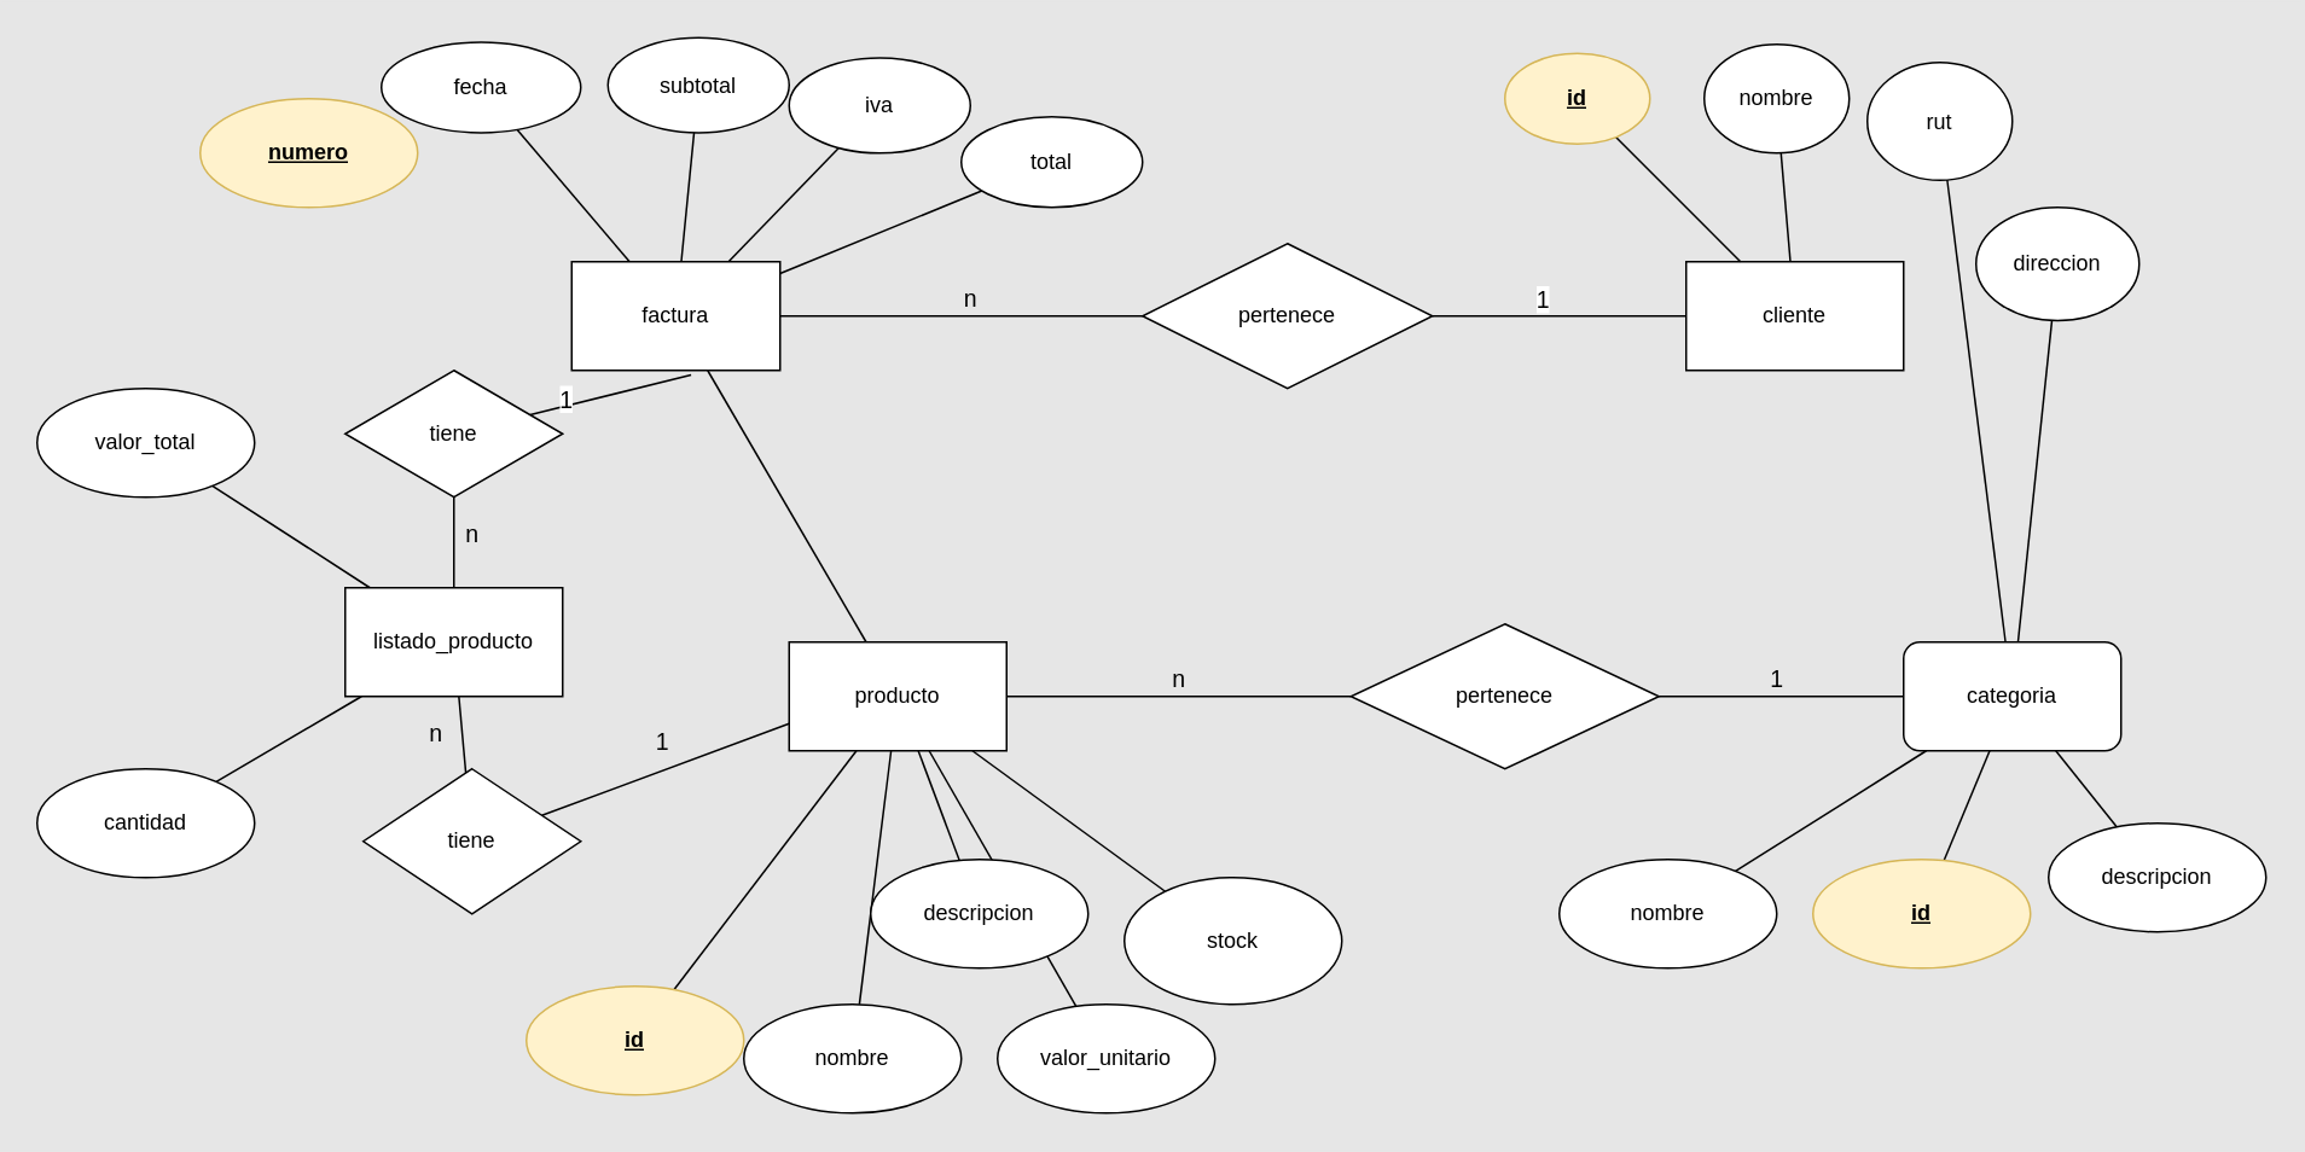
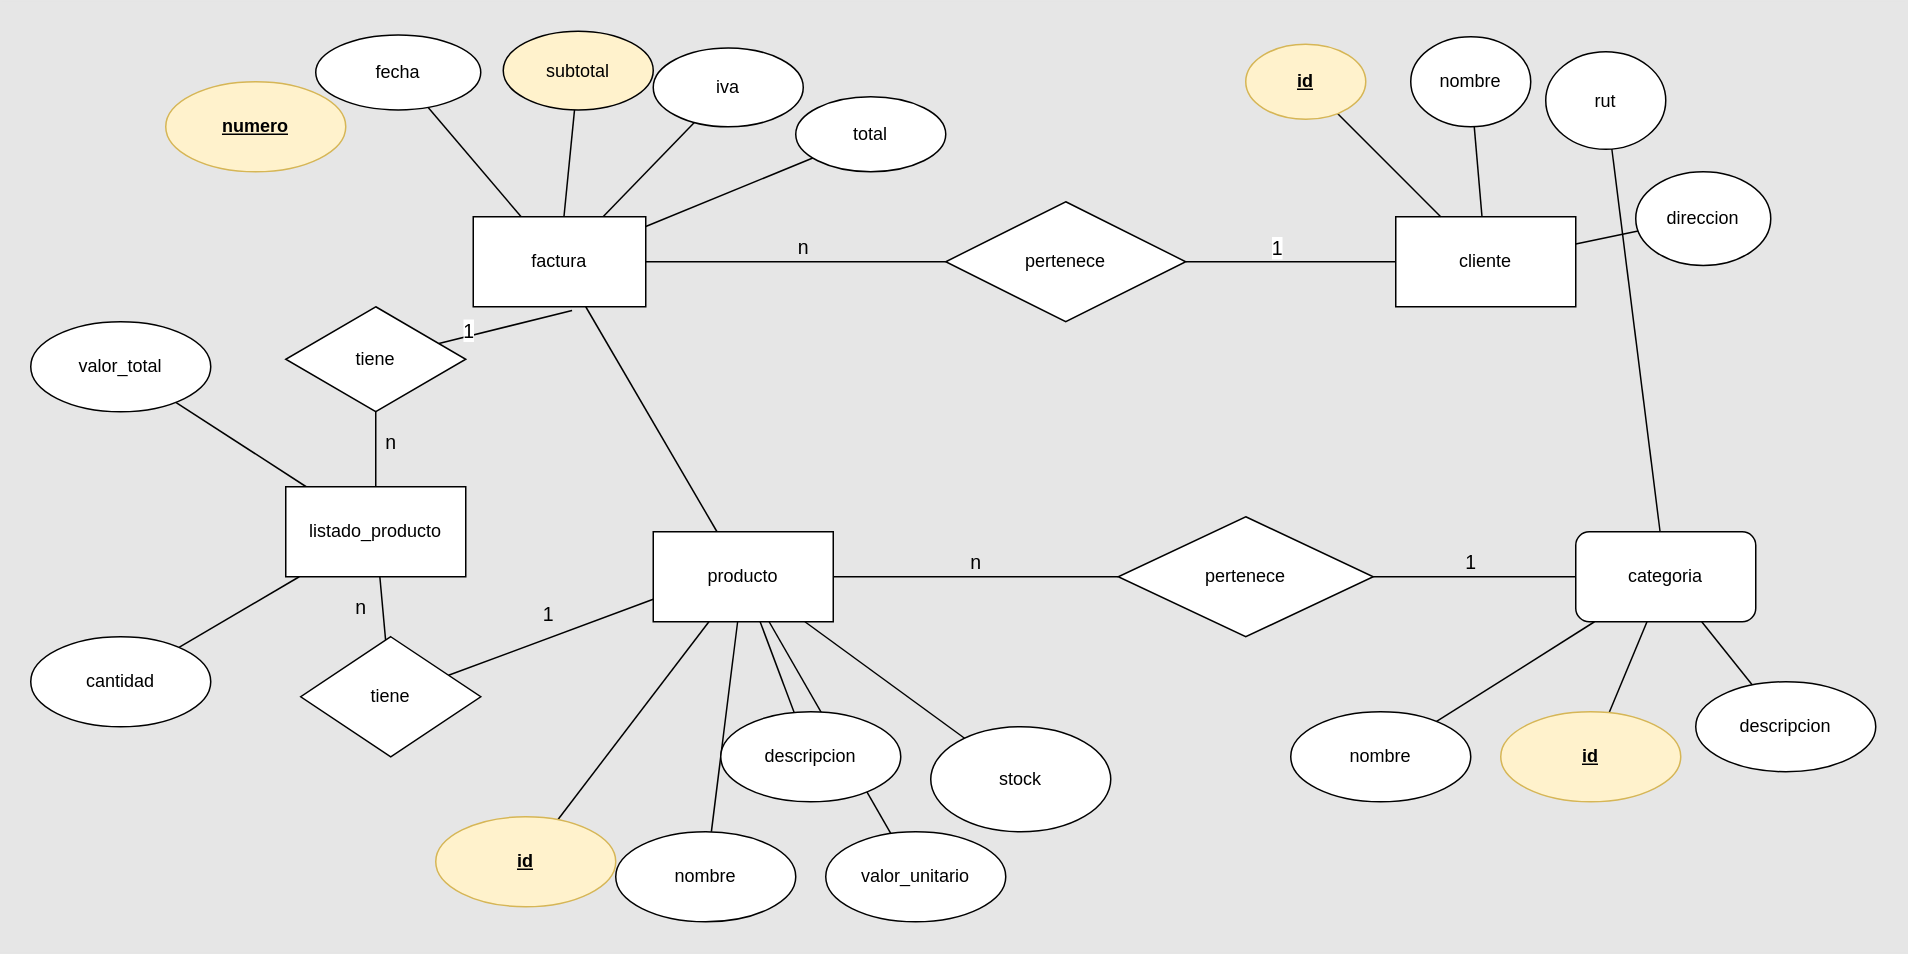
  <mxCell id="0" />
  <mxCell id="1" parent="0" />
  <mxCell id="2" style="orthogonalLoop=1;jettySize=auto;html=1;endArrow=none;endFill=0;" edge="1" parent="1" source="8" target="12"><mxGeometry relative="1" as="geometry" /></mxCell>
  <mxCell id="3" value="" style="edgeStyle=none;orthogonalLoop=1;jettySize=auto;html=1;endArrow=none;endFill=0;" edge="1" parent="1" source="8" target="33"><mxGeometry relative="1" as="geometry" /></mxCell>
  <mxCell id="4" value="" style="edgeStyle=none;orthogonalLoop=1;jettySize=auto;html=1;endArrow=none;endFill=0;" edge="1" parent="1" source="8" target="23"><mxGeometry relative="1" as="geometry" /></mxCell>
  <mxCell id="5" value="" style="edgeStyle=none;orthogonalLoop=1;jettySize=auto;html=1;endArrow=none;endFill=0;" edge="1" parent="1" source="8" target="24"><mxGeometry relative="1" as="geometry" /></mxCell>
  <mxCell id="6" value="" style="edgeStyle=none;orthogonalLoop=1;jettySize=auto;html=1;endArrow=none;endFill=0;" edge="1" parent="1" source="8" target="25"><mxGeometry relative="1" as="geometry" /></mxCell>
  <mxCell id="7" value="" style="edgeStyle=none;orthogonalLoop=1;jettySize=auto;html=1;endArrow=none;endFill=0;" edge="1" parent="1" source="8" target="26"><mxGeometry relative="1" as="geometry" /></mxCell>
  <mxCell id="8" value="factura" style="rounded=0;whiteSpace=wrap;html=1;" vertex="1" parent="1"><mxGeometry x="315" y="144" width="115" height="60" as="geometry" /></mxCell>
  <mxCell id="9" value="cliente" style="rounded=0;whiteSpace=wrap;html=1;" vertex="1" parent="1"><mxGeometry x="930" y="144" width="120" height="60" as="geometry" /></mxCell>
  <mxCell id="10" value="" style="edgeStyle=none;orthogonalLoop=1;jettySize=auto;html=1;endArrow=none;endFill=0;entryX=0;entryY=0.5;entryDx=0;entryDy=0;fontSize=13;" edge="1" parent="1"><mxGeometry x="-0.571" y="50" relative="1" as="geometry"><mxPoint x="930" y="174" as="targetPoint" /><mxPoint x="790" y="174" as="sourcePoint" /><Array as="points" /><mxPoint x="-1" as="offset" /></mxGeometry></mxCell>
  <mxCell id="11" value="1" style="edgeLabel;html=1;align=center;verticalAlign=middle;resizable=0;points=[];fontSize=13;" vertex="1" connectable="0" parent="10"><mxGeometry x="-0.175" y="2" relative="1" as="geometry"><mxPoint x="2" y="-8" as="offset" /></mxGeometry></mxCell>
  <mxCell id="12" value="pertenece" style="rhombus;whiteSpace=wrap;html=1;" vertex="1" parent="1"><mxGeometry x="630" y="134" width="160" height="80" as="geometry" /></mxCell>
  <mxCell id="13" style="edgeStyle=orthogonalEdgeStyle;rounded=0;orthogonalLoop=1;jettySize=auto;html=1;entryX=0;entryY=0.75;entryDx=0;entryDy=0;strokeColor=none;" edge="1" parent="1" source="15" target="9"><mxGeometry relative="1" as="geometry" /></mxCell>
  <mxCell id="14" style="edgeStyle=none;orthogonalLoop=1;jettySize=auto;html=1;endArrow=none;endFill=0;" edge="1" parent="1" source="15" target="9"><mxGeometry relative="1" as="geometry" /></mxCell>
  <mxCell id="15" value="&lt;b&gt;&lt;u&gt;id&lt;/u&gt;&lt;/b&gt;" style="ellipse;whiteSpace=wrap;html=1;fillColor=#fff2cc;strokeColor=#d6b656;" vertex="1" parent="1"><mxGeometry x="830" y="29" width="80" height="50" as="geometry" /></mxCell>
  <mxCell id="16" style="edgeStyle=none;orthogonalLoop=1;jettySize=auto;html=1;endArrow=none;endFill=0;" edge="1" parent="1" source="17" target="9"><mxGeometry relative="1" as="geometry" /></mxCell>
  <mxCell id="17" value="nombre" style="ellipse;whiteSpace=wrap;html=1;" vertex="1" parent="1"><mxGeometry x="940" y="24" width="80" height="60" as="geometry" /></mxCell>
- <mxCell id="18" style="edgeStyle=none;orthogonalLoop=1;jettySize=auto;html=1;endArrow=none;endFill=0;" edge="1" parent="1" source="19" target="42"><mxGeometry relative="1" as="geometry" /></mxCell>
+ <mxCell id="18" style="edgeStyle=none;orthogonalLoop=1;jettySize=auto;html=1;endArrow=none;endFill=0;" edge="1" parent="1" source="19" target="9"><mxGeometry relative="1" as="geometry" /></mxCell>
  <mxCell id="19" value="direccion" style="ellipse;whiteSpace=wrap;html=1;" vertex="1" parent="1"><mxGeometry x="1090" y="114" width="90" height="62.5" as="geometry" /></mxCell>
  <mxCell id="20" style="edgeStyle=none;orthogonalLoop=1;jettySize=auto;html=1;endArrow=none;endFill=0;" edge="1" parent="1" source="21" target="42"><mxGeometry relative="1" as="geometry" /></mxCell>
  <mxCell id="21" value="rut" style="ellipse;whiteSpace=wrap;html=1;" vertex="1" parent="1"><mxGeometry x="1030" y="34" width="80" height="65" as="geometry" /></mxCell>
  <mxCell id="22" value="&lt;b&gt;&lt;u&gt;numero&lt;/u&gt;&lt;/b&gt;" style="ellipse;whiteSpace=wrap;html=1;rounded=0;fillColor=#fff2cc;strokeColor=#d6b656;" vertex="1" parent="1"><mxGeometry x="110" y="54" width="120" height="60" as="geometry" /></mxCell>
  <mxCell id="23" value="fecha" style="ellipse;whiteSpace=wrap;html=1;rounded=0;" vertex="1" parent="1"><mxGeometry y="22.75" width="110" height="50" as="geometry" x="210" /></mxCell>
- <mxCell id="24" value="subtotal" style="ellipse;whiteSpace=wrap;html=1;rounded=0;" vertex="1" parent="1"><mxGeometry x="335" y="20.25" width="100" height="52.5" as="geometry" /></mxCell>
+ <mxCell id="24" value="subtotal" style="ellipse;whiteSpace=wrap;html=1;rounded=0;fillColor=#fff2cc;" vertex="1" parent="1"><mxGeometry x="335" y="20.25" width="100" height="52.5" as="geometry" /></mxCell>
  <mxCell id="25" value="iva" style="ellipse;whiteSpace=wrap;html=1;rounded=0;" vertex="1" parent="1"><mxGeometry x="435" y="31.5" width="100" height="52.5" as="geometry" /></mxCell>
  <mxCell id="26" value="total" style="ellipse;whiteSpace=wrap;html=1;rounded=0;" vertex="1" parent="1"><mxGeometry x="530" y="64" width="100" height="50" as="geometry" /></mxCell>
  <mxCell id="27" value="" style="edgeStyle=none;orthogonalLoop=1;jettySize=auto;html=1;endArrow=none;endFill=0;" edge="1" parent="1" source="33" target="34"><mxGeometry relative="1" as="geometry" /></mxCell>
  <mxCell id="28" value="" style="edgeStyle=none;orthogonalLoop=1;jettySize=auto;html=1;endArrow=none;endFill=0;" edge="1" parent="1" source="33" target="35"><mxGeometry relative="1" as="geometry" /></mxCell>
  <mxCell id="29" value="" style="edgeStyle=none;orthogonalLoop=1;jettySize=auto;html=1;endArrow=none;endFill=0;" edge="1" parent="1" source="33" target="36"><mxGeometry relative="1" as="geometry" /></mxCell>
  <mxCell id="30" value="" style="edgeStyle=none;orthogonalLoop=1;jettySize=auto;html=1;endArrow=none;endFill=0;" edge="1" parent="1" source="33" target="37"><mxGeometry relative="1" as="geometry" /></mxCell>
  <mxCell id="31" value="" style="edgeStyle=none;orthogonalLoop=1;jettySize=auto;html=1;endArrow=none;endFill=0;" edge="1" parent="1" source="33" target="38"><mxGeometry relative="1" as="geometry" /></mxCell>
  <mxCell id="32" style="edgeStyle=none;orthogonalLoop=1;jettySize=auto;html=1;entryX=0;entryY=0.5;entryDx=0;entryDy=0;endArrow=none;endFill=0;" edge="1" parent="1" source="33" target="47"><mxGeometry relative="1" as="geometry" /></mxCell>
  <mxCell id="33" value="producto" style="rounded=0;whiteSpace=wrap;html=1;" vertex="1" parent="1"><mxGeometry x="435" y="354" width="120" height="60" as="geometry" /></mxCell>
  <mxCell id="34" value="&lt;b&gt;&lt;u&gt;id&lt;/u&gt;&lt;/b&gt;" style="ellipse;whiteSpace=wrap;html=1;rounded=0;labelBackgroundColor=none;fillColor=#fff2cc;strokeColor=#d6b656;" vertex="1" parent="1"><mxGeometry x="290" y="544" width="120" height="60" as="geometry" /></mxCell>
  <mxCell id="35" value="nombre" style="ellipse;whiteSpace=wrap;html=1;rounded=0;" vertex="1" parent="1"><mxGeometry x="410" y="554" width="120" height="60" as="geometry" /></mxCell>
  <mxCell id="36" value="descripcion" style="ellipse;whiteSpace=wrap;html=1;rounded=0;" vertex="1" parent="1"><mxGeometry x="480" y="474" width="120" height="60" as="geometry" /></mxCell>
  <mxCell id="37" value="stock" style="ellipse;whiteSpace=wrap;html=1;rounded=0;" vertex="1" parent="1"><mxGeometry x="620" y="484" width="120" height="70" as="geometry" /></mxCell>
  <mxCell id="38" value="valor_unitario" style="ellipse;whiteSpace=wrap;html=1;rounded=0;" vertex="1" parent="1"><mxGeometry x="550" y="554" width="120" height="60" as="geometry" /></mxCell>
  <mxCell id="39" value="" style="edgeStyle=none;orthogonalLoop=1;jettySize=auto;html=1;endArrow=none;endFill=0;" edge="1" parent="1" source="42" target="43"><mxGeometry relative="1" as="geometry" /></mxCell>
  <mxCell id="40" value="" style="edgeStyle=none;orthogonalLoop=1;jettySize=auto;html=1;endArrow=none;endFill=0;" edge="1" parent="1" source="42" target="44"><mxGeometry relative="1" as="geometry" /></mxCell>
  <mxCell id="41" value="" style="edgeStyle=none;orthogonalLoop=1;jettySize=auto;html=1;endArrow=none;endFill=0;" edge="1" parent="1" source="42" target="45"><mxGeometry relative="1" as="geometry" /></mxCell>
  <mxCell id="42" value="categoria" style="whiteSpace=wrap;html=1;rounded=1;" vertex="1" parent="1"><mxGeometry x="1050" y="354" width="120" height="60" as="geometry" /></mxCell>
  <mxCell id="43" value="nombre" style="ellipse;whiteSpace=wrap;html=1;rounded=0;" vertex="1" parent="1"><mxGeometry x="860" y="474" width="120" height="60" as="geometry" /></mxCell>
  <mxCell id="44" value="&lt;span&gt;&lt;u&gt;id&lt;/u&gt;&lt;/span&gt;" style="ellipse;whiteSpace=wrap;html=1;rounded=0;fontStyle=1;fillColor=#fff2cc;strokeColor=#d6b656;" vertex="1" parent="1"><mxGeometry x="1000" y="474" width="120" height="60" as="geometry" /></mxCell>
  <mxCell id="45" value="descripcion" style="ellipse;whiteSpace=wrap;html=1;rounded=0;" vertex="1" parent="1"><mxGeometry x="1130" y="454" width="120" height="60" as="geometry" /></mxCell>
  <mxCell id="46" style="edgeStyle=none;orthogonalLoop=1;jettySize=auto;html=1;exitX=1;exitY=0.5;exitDx=0;exitDy=0;entryX=0;entryY=0.5;entryDx=0;entryDy=0;endArrow=none;endFill=0;" edge="1" parent="1" source="47" target="42"><mxGeometry relative="1" as="geometry" /></mxCell>
  <mxCell id="47" value="pertenece" style="rhombus;whiteSpace=wrap;html=1;" vertex="1" parent="1"><mxGeometry x="745" y="344" width="170" height="80" as="geometry" /></mxCell>
  <mxCell id="48" value="" style="edgeStyle=none;orthogonalLoop=1;jettySize=auto;html=1;endArrow=none;endFill=0;" edge="1" parent="1" source="52" target="55"><mxGeometry relative="1" as="geometry"><Array as="points" /></mxGeometry></mxCell>
  <mxCell id="49" value="" style="edgeStyle=none;orthogonalLoop=1;jettySize=auto;html=1;endArrow=none;endFill=0;" edge="1" parent="1" source="52" target="57"><mxGeometry relative="1" as="geometry" /></mxCell>
  <mxCell id="50" value="" style="edgeStyle=none;orthogonalLoop=1;jettySize=auto;html=1;endArrow=none;endFill=0;" edge="1" parent="1" source="52" target="58"><mxGeometry relative="1" as="geometry" /></mxCell>
  <mxCell id="51" value="" style="edgeStyle=none;orthogonalLoop=1;jettySize=auto;html=1;endArrow=none;endFill=0;" edge="1" parent="1" source="52" target="59"><mxGeometry relative="1" as="geometry" /></mxCell>
  <mxCell id="52" value="listado_producto" style="rounded=0;whiteSpace=wrap;html=1;" vertex="1" parent="1"><mxGeometry x="190" y="324" width="120" height="60" as="geometry" /></mxCell>
  <mxCell id="53" style="edgeStyle=none;orthogonalLoop=1;jettySize=auto;html=1;entryX=0.573;entryY=1.041;entryDx=0;entryDy=0;entryPerimeter=0;endArrow=none;endFill=0;" edge="1" parent="1" source="55" target="8"><mxGeometry relative="1" as="geometry" /></mxCell>
  <mxCell id="54" value="1" style="edgeLabel;html=1;align=center;verticalAlign=middle;resizable=0;points=[];fontSize=13;" vertex="1" connectable="0" parent="53"><mxGeometry x="-0.54" y="4" relative="1" as="geometry"><mxPoint as="offset" /></mxGeometry></mxCell>
  <mxCell id="55" value="tiene" style="rhombus;whiteSpace=wrap;html=1;" vertex="1" parent="1"><mxGeometry x="190" y="204" width="120" height="70" as="geometry" /></mxCell>
  <mxCell id="56" style="edgeStyle=none;orthogonalLoop=1;jettySize=auto;html=1;entryX=0;entryY=0.75;entryDx=0;entryDy=0;endArrow=none;endFill=0;" edge="1" parent="1" source="57" target="33"><mxGeometry relative="1" as="geometry" /></mxCell>
  <mxCell id="57" value="tiene" style="rhombus;whiteSpace=wrap;html=1;" vertex="1" parent="1"><mxGeometry x="200" y="424" width="120" height="80" as="geometry" /></mxCell>
  <mxCell id="58" value="cantidad" style="ellipse;whiteSpace=wrap;html=1;rounded=0;" vertex="1" parent="1"><mxGeometry x="20" y="424" width="120" height="60" as="geometry" /></mxCell>
  <mxCell id="59" value="valor_total" style="ellipse;whiteSpace=wrap;html=1;rounded=0;" vertex="1" parent="1"><mxGeometry x="20" y="214" width="120" height="60" as="geometry" /></mxCell>
  <mxCell id="60" value="n" style="text;html=1;resizable=0;autosize=1;align=center;verticalAlign=middle;points=[];fillColor=none;strokeColor=none;rounded=0;fontSize=13;" vertex="1" parent="1"><mxGeometry x="520" y="149" width="30" height="30" as="geometry" /></mxCell>
  <mxCell id="61" value="n" style="text;html=1;align=center;verticalAlign=middle;resizable=0;points=[];autosize=1;strokeColor=none;fillColor=none;fontSize=13;" vertex="1" parent="1"><mxGeometry x="245" y="279" width="30" height="30" as="geometry" /></mxCell>
  <mxCell id="62" value="n" style="text;html=1;align=center;verticalAlign=middle;resizable=0;points=[];autosize=1;strokeColor=none;fillColor=none;fontSize=13;" vertex="1" parent="1"><mxGeometry x="225" y="389" width="30" height="30" as="geometry" /></mxCell>
  <mxCell id="63" value="1" style="text;html=1;align=center;verticalAlign=middle;resizable=0;points=[];autosize=1;strokeColor=none;fillColor=none;fontSize=13;" vertex="1" parent="1"><mxGeometry x="350" y="394" width="30" height="30" as="geometry" /></mxCell>
  <mxCell id="64" value="n" style="text;html=1;align=center;verticalAlign=middle;resizable=0;points=[];autosize=1;strokeColor=none;fillColor=none;fontSize=13;" vertex="1" parent="1"><mxGeometry x="635" y="359" width="30" height="30" as="geometry" /></mxCell>
  <mxCell id="65" value="1" style="text;html=1;align=center;verticalAlign=middle;resizable=0;points=[];autosize=1;strokeColor=none;fillColor=none;fontSize=13;" vertex="1" parent="1"><mxGeometry x="965" y="359" width="30" height="30" as="geometry" /></mxCell>
